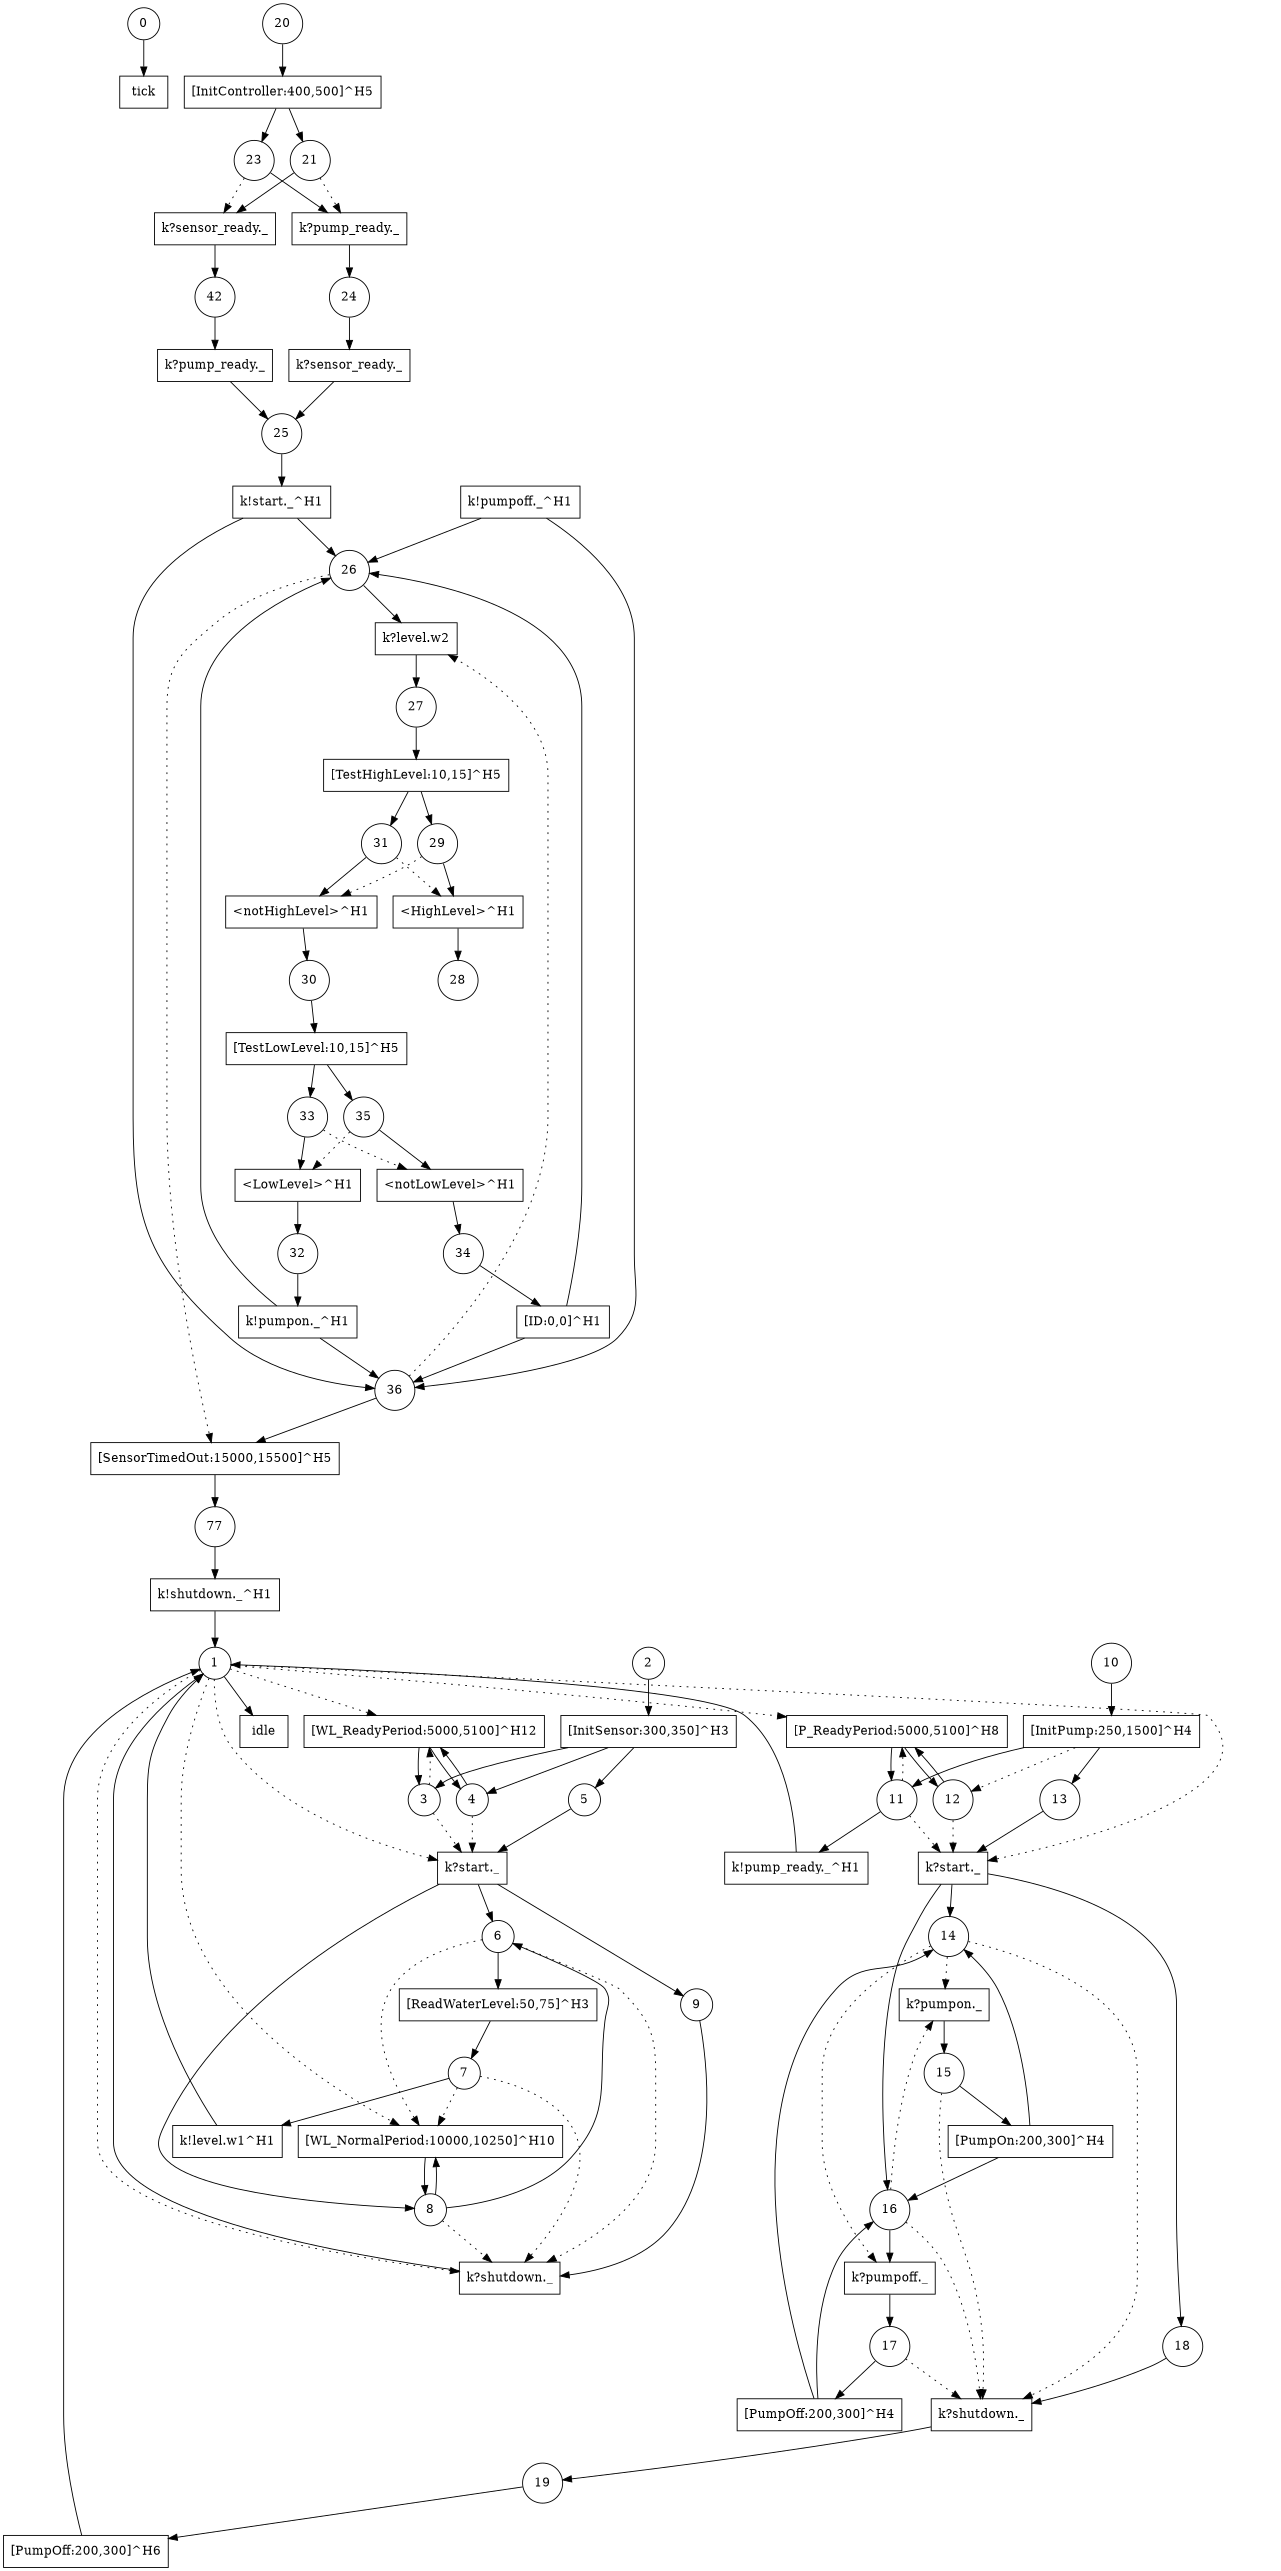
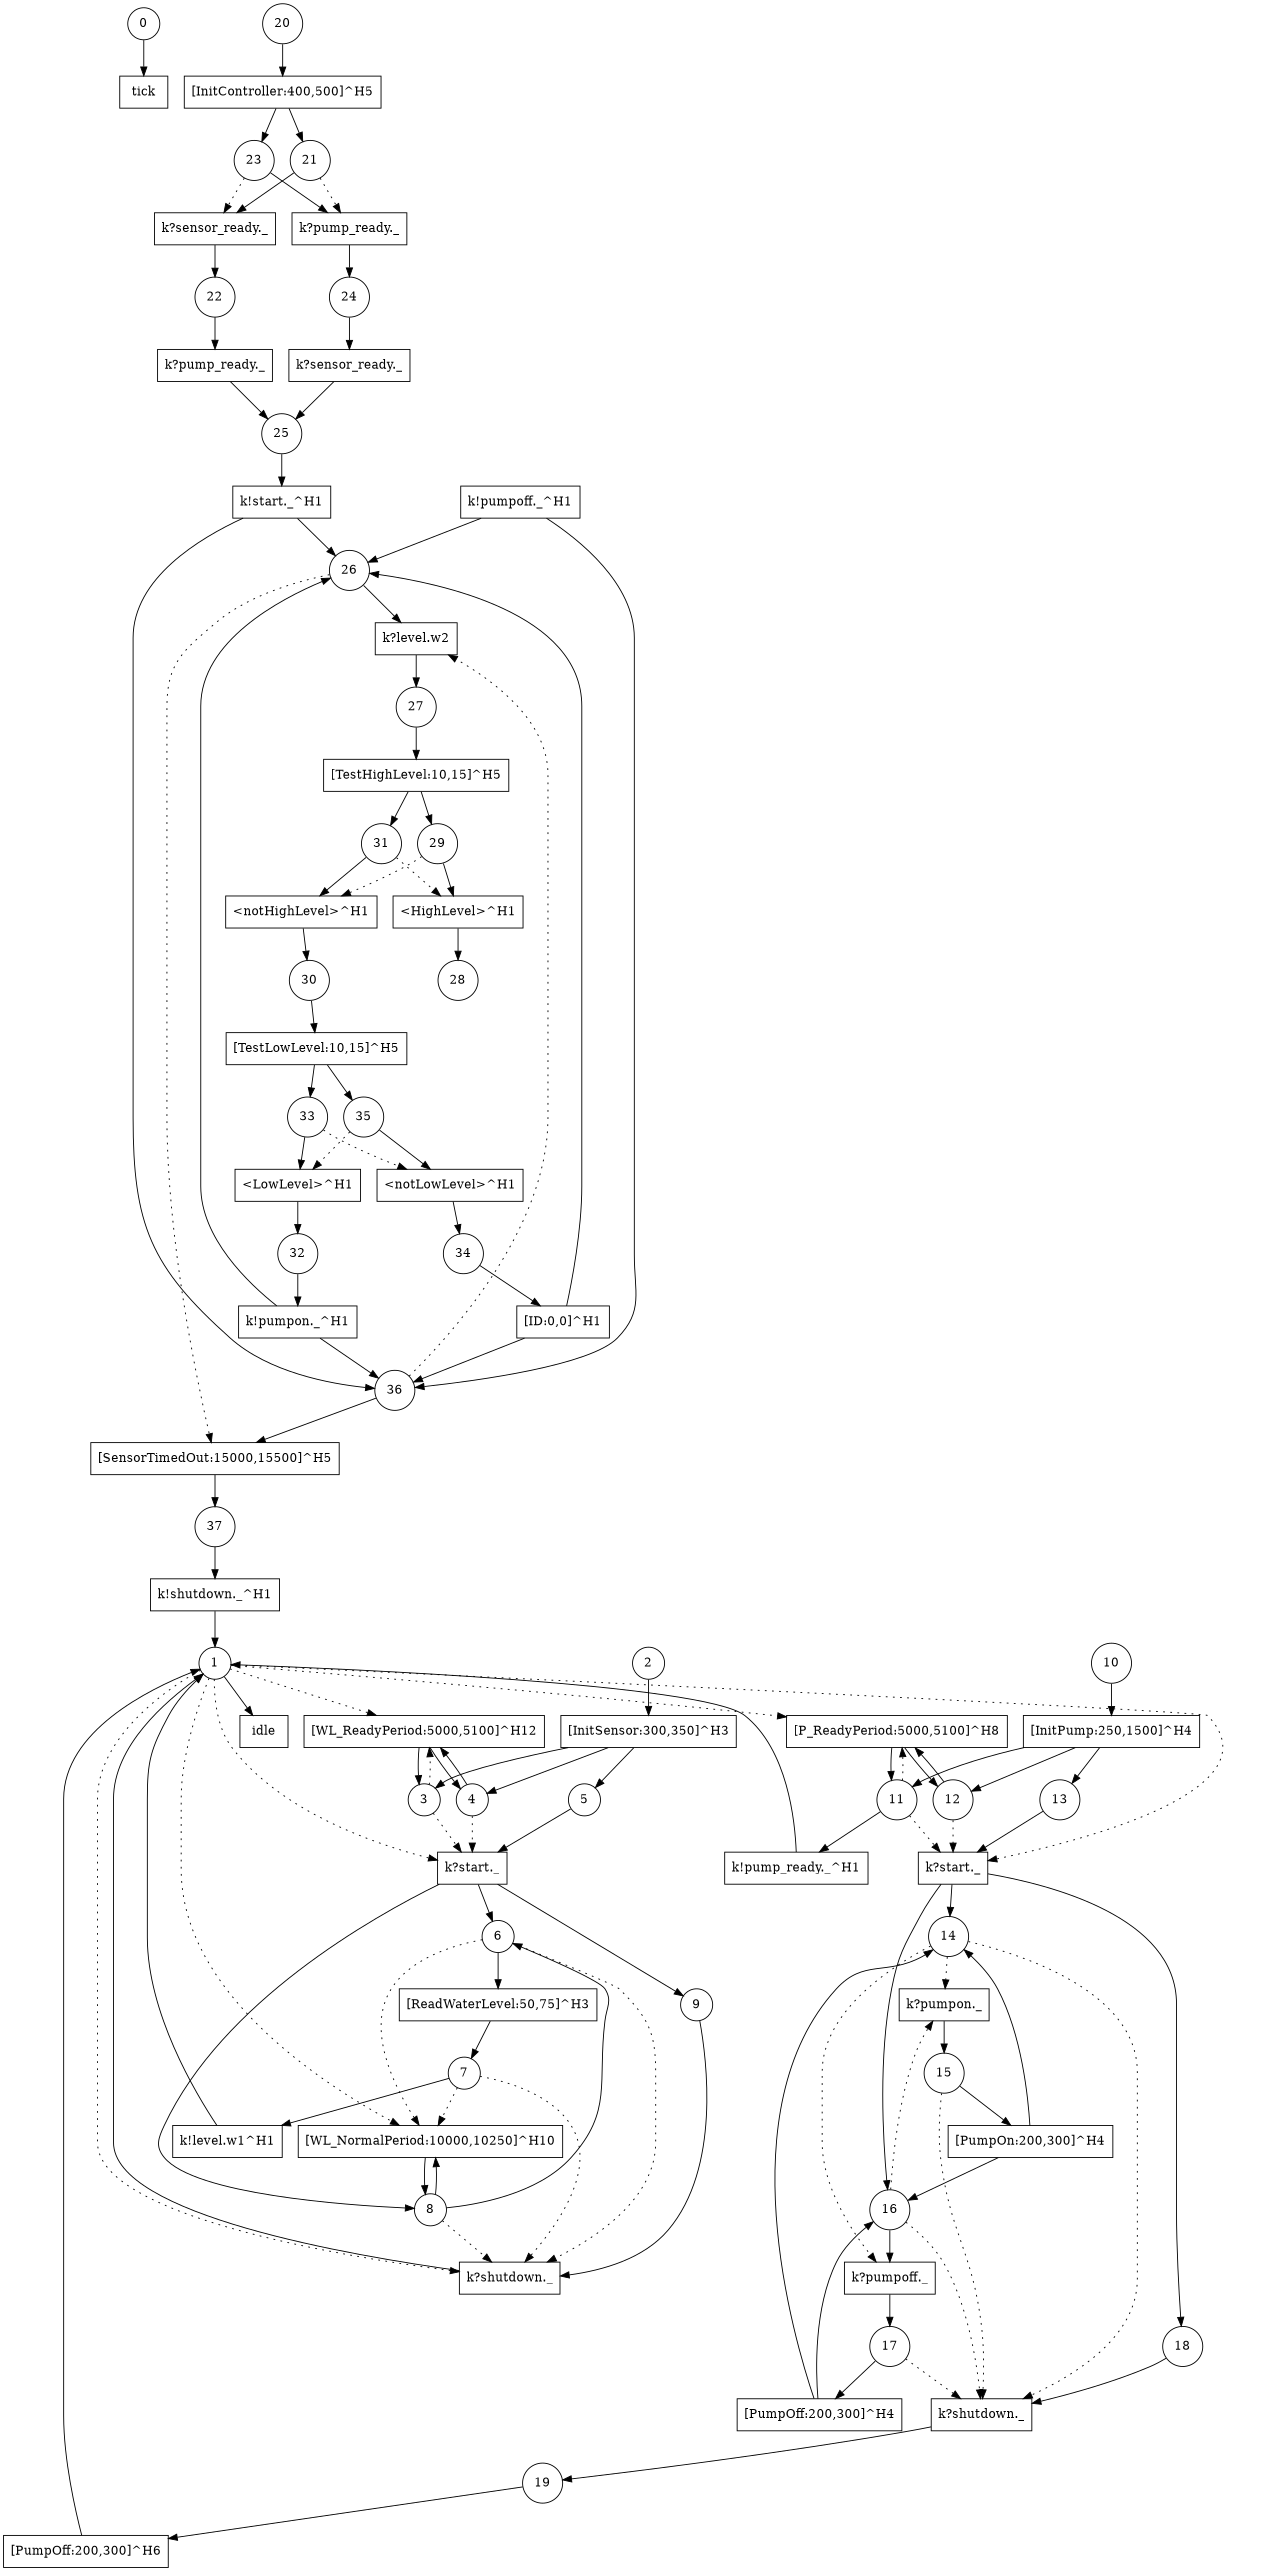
  digraph {
    node [shape=circle]
    edge [style=solid]
    n1 [label=tick shape=box]
    0
    n3 [label=idle shape=box]
    1
    n5 [label="[WL_ReadyPeriod:5000,5100]^H12" shape=box]
    n6 [label="k?start._" shape=box]
    n7 [label="[WL_NormalPeriod:10000,10250]^H10" shape=box]
    n8 [label="k?shutdown._" shape=box]
    n9 [label="[P_ReadyPeriod:5000,5100]^H8" shape=box]
    n10 [label="k?start._" shape=box]
    3
    4
    6
    8
    9
    11
    12
    14
    16
    18
    n21 [label="[InitSensor:300,350]^H3" shape=box]
    2
    5
    n24 [label="[ReadWaterLevel:50,75]^H3" shape=box]
    7
    n26 [label="k!level.w1^H1" shape=box]
    n27 [label="[InitPump:250,1500]^H4" shape=box]
    10
    13
    n30 [label="k!pump_ready._^H1" shape=box]
    n31 [label="k?pumpon._" shape=box]
    n32 [label="k?pumpoff._" shape=box]
    n33 [label="k?shutdown._" shape=box]
    15
    17
    19
    n37 [label="[PumpOn:200,300]^H4" shape=box]
    n38 [label="[PumpOff:200,300]^H4" shape=box]
    n39 [label="[PumpOff:200,300]^H6" shape=box]
    n40 [label="[InitController:400,500]^H5" shape=box]
    20
    21
    23
    n44 [label="k?sensor_ready._" shape=box]
    n45 [label="k?pump_ready._" shape=box]
-   22 [label=42]
+   22
    24
    n48 [label="k?pump_ready._" shape=box]
    25
    n50 [label="k?sensor_ready._" shape=box]
    n51 [label="k!start._^H1" shape=box]
    26
    36
    n54 [label="k?level.w2" shape=box]
    n55 [label="[SensorTimedOut:15000,15500]^H5" shape=box]
    27
-   37 [label=77]
+   37
    n58 [label="[TestHighLevel:10,15]^H5" shape=box]
    29
    31
    n61 [label="k!pumpoff._^H1" shape=box]
    n62 [label="<HighLevel>^H1" shape=box]
    n63 [label="<notHighLevel>^H1" shape=box]
    28
    30
    n66 [label="[TestLowLevel:10,15]^H5" shape=box]
    33
    35
    n69 [label="k!pumpon._^H1" shape=box]
    32
    n71 [label="<LowLevel>^H1" shape=box]
    n72 [label="<notLowLevel>^H1" shape=box]
    34
    n74 [label="[ID:0,0]^H1" shape=box]
    n75 [label="k!shutdown._^H1" shape=box]
    0 -> n1
    1 -> n3
    1 -> n5 [style=dotted]
    1 -> n6 [style=dotted]
    1 -> n7 [style=dotted]
    1 -> n8 [style=dotted]
    1 -> n9 [style=dotted]
    1 -> n10 [style=dotted]
    n5 -> 3
    n5 -> 4
    n6 -> 6
    n6 -> 8
    n6 -> 9
    n7 -> 8
    n8 -> 1
    n9 -> 11
    n9 -> 12
    n10 -> 14
    n10 -> 16
    n10 -> 18
    3 -> n5 [style=dotted]
    3 -> n6 [style=dotted]
    4 -> n5
    4 -> n6 [style=dotted]
    6 -> n7 [style=dotted]
    6 -> n8 [style=dotted]
    6 -> n24
    8 -> n7
    8 -> n8 [style=dotted]
    8 -> 6
    9 -> n8
    11 -> n9 [style=dotted]
    11 -> n10 [style=dotted]
    11 -> n30
    12 -> n9
    12 -> n10 [style=dotted]
    14 -> n31 [style=dotted]
    14 -> n32 [style=dotted]
    14 -> n33 [style=dotted]
    16 -> n31 [style=dotted]
    16 -> n32
    16 -> n33 [style=dotted]
    18 -> n33
    n21 -> 3
    n21 -> 4
    n21 -> 5
    2 -> n21
    5 -> n6
    n24 -> 7
    7 -> n7 [style=dotted]
    7 -> n8 [style=dotted]
    7 -> n26
    n26 -> 1
    n27 -> 11
-   n27 -> 12 [style=dotted]
+   n27 -> 12
    n27 -> 13
    10 -> n27
    13 -> n10
    n30 -> 1
    n31 -> 15
    n32 -> 17
    n33 -> 19
    15 -> n33 [style=dotted]
    15 -> n37
    17 -> n33 [style=dotted]
    17 -> n38
    19 -> n39
    n37 -> 14
    n37 -> 16
    n38 -> 14
    n38 -> 16
    n39 -> 1
    n40 -> 21
    n40 -> 23
    20 -> n40
    21 -> n44
    21 -> n45 [style=dotted]
    23 -> n44 [style=dotted]
    23 -> n45
    n44 -> 22
    n45 -> 24
    22 -> n48
    24 -> n50
    n48 -> 25
    25 -> n51
    n50 -> 25
    n51 -> 26
    n51 -> 36
    26 -> n54
    26 -> n55 [style=dotted]
    36 -> n54 [style=dotted]
    36 -> n55
    n54 -> 27
    n55 -> 37
    27 -> n58
    37 -> n75
    n58 -> 29
    n58 -> 31
    29 -> n62
    29 -> n63 [style=dotted]
    31 -> n62 [style=dotted]
    31 -> n63
    n61 -> 26
    n61 -> 36
    n62 -> 28
    n63 -> 30
    30 -> n66
    n66 -> 33
    n66 -> 35
    33 -> n71
    33 -> n72 [style=dotted]
    35 -> n71 [style=dotted]
    35 -> n72
    n69 -> 26
    n69 -> 36
    32 -> n69
    n71 -> 32
    n72 -> 34
    34 -> n74
    n74 -> 26
    n74 -> 36
    n75 -> 1
  }
